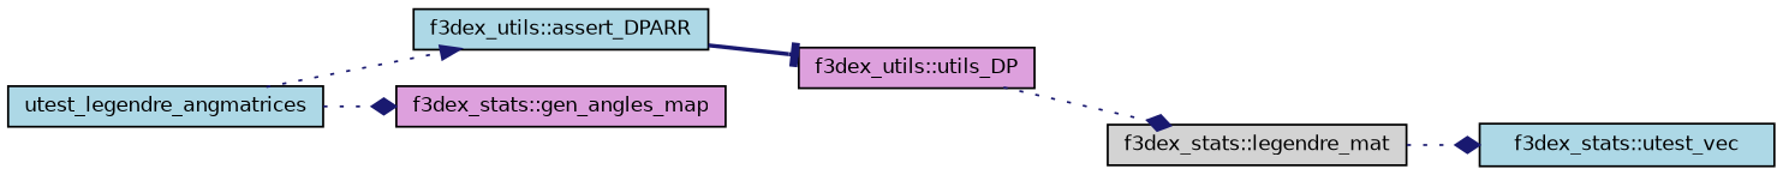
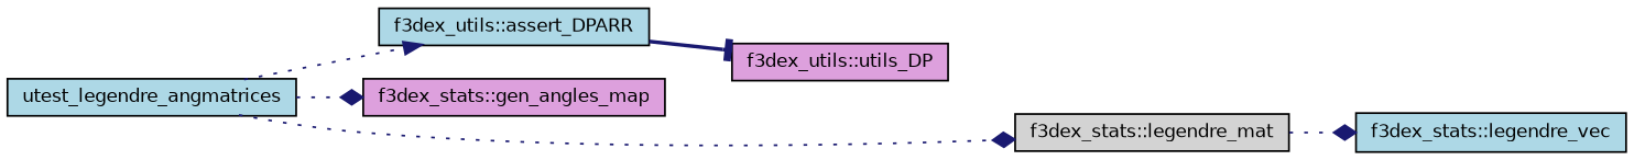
  digraph {
    rankdir=LR
    node [color=black fillcolor=lightblue fontname=Helvetica fontsize=10 shape=record style=filled]
    edge [arrowhead=diamond color=midnightblue fontname=Helvetica fontsize=10 labelfontname=Helvetica labelfontsize=10 style=dotted]
    n1 [fontcolor=black height=0.2 label=utest_legendre_angmatrices width=0.4]
    n2 [height=0.2 label="f3dex_utils::assert_DPARR" width=0.4]
    n3 [fillcolor=plum height=0.2 label="f3dex_stats::gen_angles_map" width=0.4]
    n4 [fillcolor=lightgrey height=0.2 label="f3dex_stats::legendre_mat" width=0.4]
    n5 [fillcolor=plum height=0.2 label="f3dex_utils::utils_DP" width=0.4]
-   n6 [height=0.2 label="f3dex_stats::utest_vec" width=0.4]
+   n6 [height=0.2 label="f3dex_stats::legendre_vec" width=0.4]
    n1 -> n2 [arrowhead=normal]
    n1 -> n3
-   n5 -> n4
+   n1 -> n4
    n2 -> n5 [arrowhead=tee style=bold]
    n4 -> n6
  }
